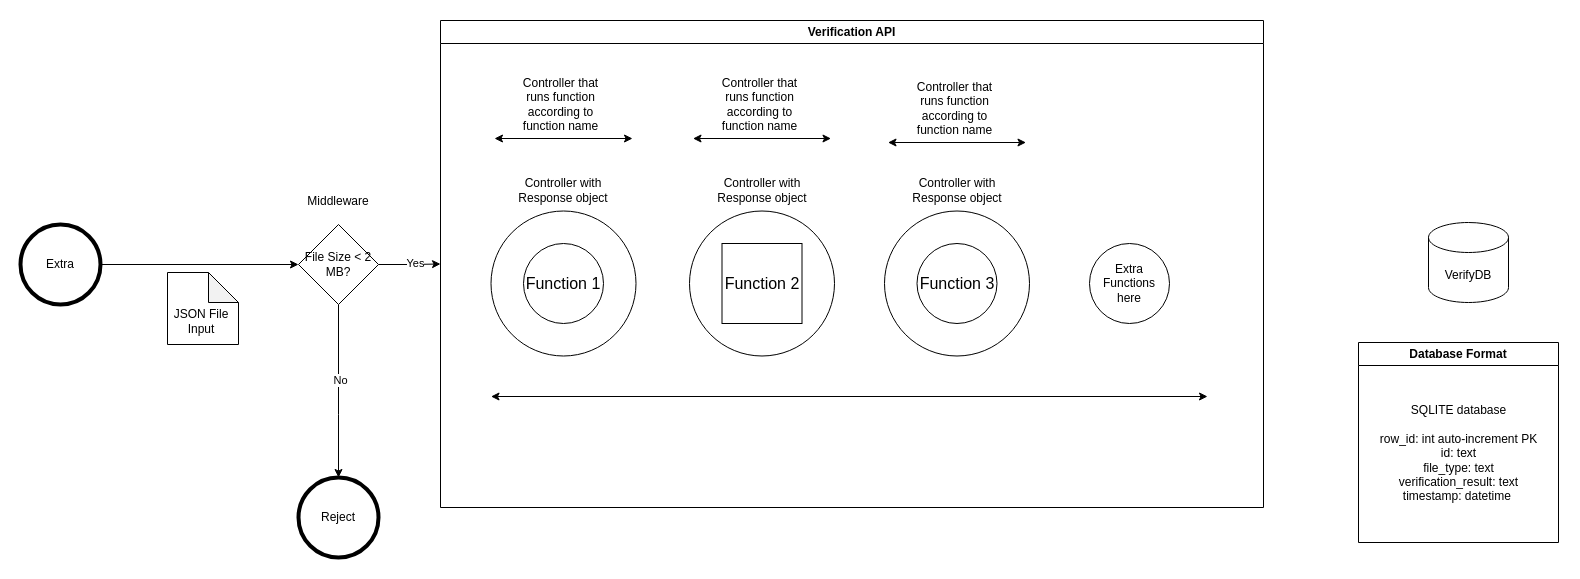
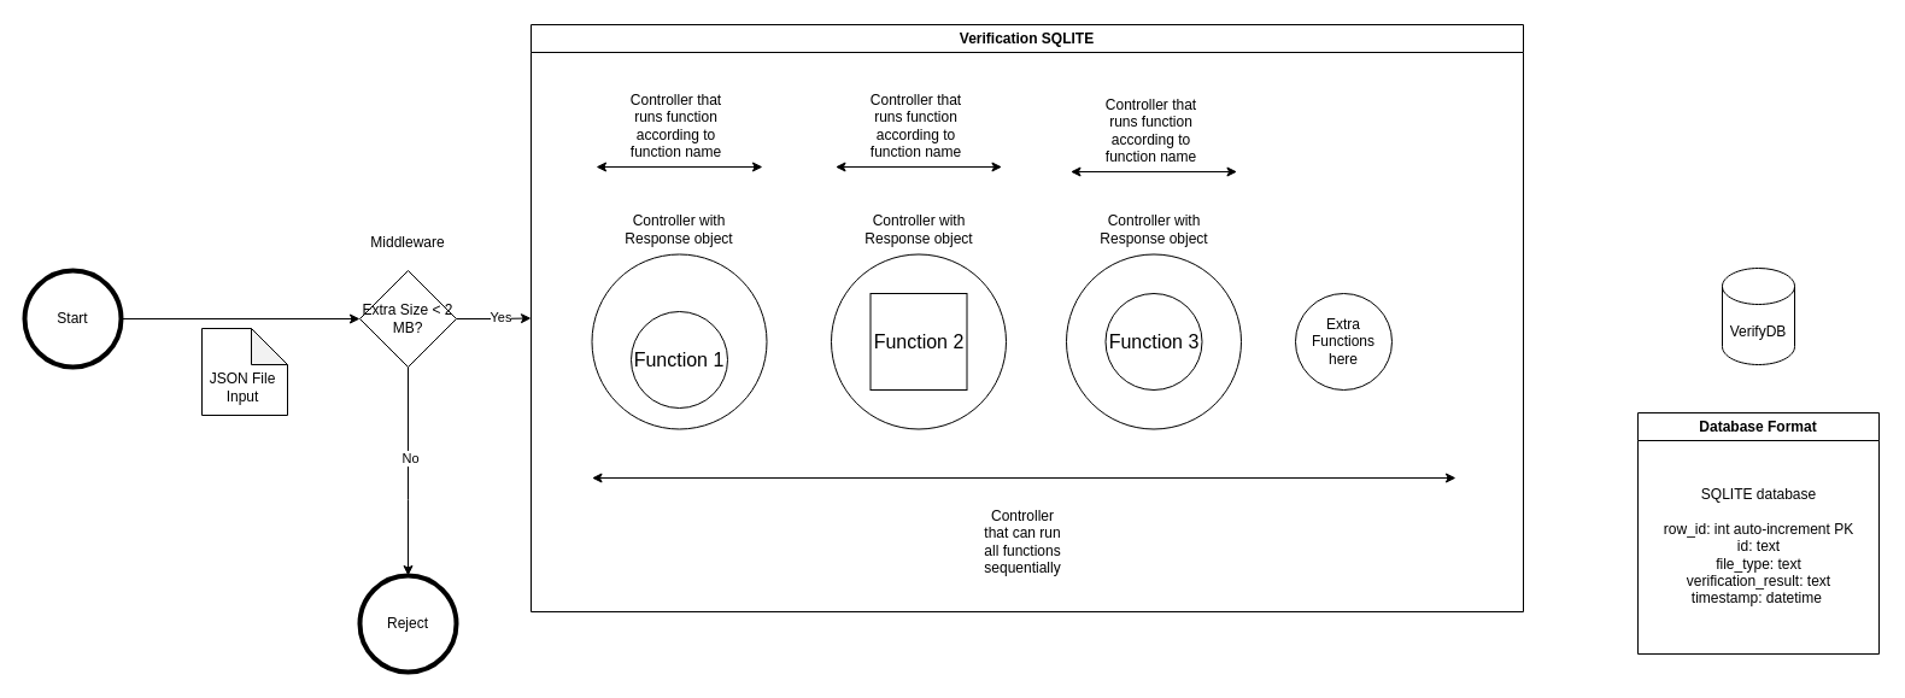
  <mxCell id="0" />
  <mxCell id="1" parent="0" />
  <mxCell id="2" value="" style="shape=note;whiteSpace=wrap;html=1;backgroundOutline=1;darkOpacity=0.05;" vertex="1" parent="1"><mxGeometry x="167" y="272" width="71" height="72" as="geometry" /></mxCell>
  <mxCell id="3" value="" style="ellipse;whiteSpace=wrap;html=1;aspect=fixed;fontSize=16;fillColor=none;" vertex="1" parent="1"><mxGeometry x="490.5" y="210.5" width="145" height="145" as="geometry" /></mxCell>
- <mxCell id="4" value="Function 1" style="ellipse;whiteSpace=wrap;html=1;aspect=fixed;fontSize=16;" vertex="1" parent="1"><mxGeometry x="523" y="243" width="80" height="80" as="geometry" /></mxCell>
+ <mxCell id="4" value="Function 1" style="ellipse;whiteSpace=wrap;html=1;aspect=fixed;fontSize=16;" vertex="1" parent="1"><mxGeometry x="523" y="258" width="80" height="80" as="geometry" /></mxCell>
  <mxCell id="5" value="Controller with Response object" style="text;html=1;strokeColor=none;fillColor=none;align=center;verticalAlign=middle;whiteSpace=wrap;rounded=0;" vertex="1" parent="1"><mxGeometry x="511" y="175" width="104" height="30" as="geometry" /></mxCell>
  <mxCell id="6" value="" style="ellipse;whiteSpace=wrap;html=1;aspect=fixed;fontSize=16;fillColor=none;" vertex="1" parent="1"><mxGeometry x="689" y="210.5" width="145" height="145" as="geometry" /></mxCell>
  <mxCell id="7" value="Function 2" style="whiteSpace=wrap;html=1;aspect=fixed;fontSize=16;rounded=0;" vertex="1" parent="1"><mxGeometry x="721.5" y="243" width="80" height="80" as="geometry" /></mxCell>
  <mxCell id="8" value="Controller with Response object" style="text;html=1;strokeColor=none;fillColor=none;align=center;verticalAlign=middle;whiteSpace=wrap;rounded=0;" vertex="1" parent="1"><mxGeometry x="709.5" y="175" width="104" height="30" as="geometry" /></mxCell>
  <mxCell id="9" value="" style="ellipse;whiteSpace=wrap;html=1;aspect=fixed;fontSize=16;fillColor=none;" vertex="1" parent="1"><mxGeometry x="884" y="210.5" width="145" height="145" as="geometry" /></mxCell>
  <mxCell id="10" value="Function 3" style="ellipse;whiteSpace=wrap;html=1;aspect=fixed;fontSize=16;" vertex="1" parent="1"><mxGeometry x="916.5" y="243" width="80" height="80" as="geometry" /></mxCell>
  <mxCell id="11" value="Controller with Response object" style="text;html=1;strokeColor=none;fillColor=none;align=center;verticalAlign=middle;whiteSpace=wrap;rounded=0;" vertex="1" parent="1"><mxGeometry x="904.5" y="175" width="104" height="30" as="geometry" /></mxCell>
  <mxCell id="12" value="" style="endArrow=classic;startArrow=classic;html=1;rounded=0;" edge="1" parent="1"><mxGeometry width="50" height="50" relative="1" as="geometry"><mxPoint x="490.5" y="396" as="sourcePoint" /><mxPoint x="1207" y="396" as="targetPoint" /></mxGeometry></mxCell>
+ <mxCell id="13" value="Controller that can run all functions sequentially" style="text;html=1;strokeColor=none;fillColor=none;align=center;verticalAlign=middle;whiteSpace=wrap;rounded=0;" vertex="1" parent="1"><mxGeometry x="818" y="434" width="60" height="30" as="geometry" /></mxCell>
  <mxCell id="14" value="" style="endArrow=classic;startArrow=classic;html=1;rounded=0;" edge="1" parent="1"><mxGeometry width="50" height="50" relative="1" as="geometry"><mxPoint x="494" y="138" as="sourcePoint" /><mxPoint x="632" y="138" as="targetPoint" /></mxGeometry></mxCell>
  <mxCell id="15" value="Controller that runs function according to function name" style="text;html=1;strokeColor=none;fillColor=none;align=center;verticalAlign=middle;whiteSpace=wrap;rounded=0;" vertex="1" parent="1"><mxGeometry x="514" y="89" width="93" height="30" as="geometry" /></mxCell>
  <mxCell id="16" value="" style="endArrow=classic;startArrow=classic;html=1;rounded=0;" edge="1" parent="1"><mxGeometry width="50" height="50" relative="1" as="geometry"><mxPoint x="692.5" y="138" as="sourcePoint" /><mxPoint x="830.5" y="138" as="targetPoint" /></mxGeometry></mxCell>
  <mxCell id="17" value="Controller that runs function according to function name" style="text;html=1;strokeColor=none;fillColor=none;align=center;verticalAlign=middle;whiteSpace=wrap;rounded=0;" vertex="1" parent="1"><mxGeometry x="712.5" y="89" width="93" height="30" as="geometry" /></mxCell>
  <mxCell id="18" value="" style="endArrow=classic;startArrow=classic;html=1;rounded=0;" edge="1" parent="1"><mxGeometry width="50" height="50" relative="1" as="geometry"><mxPoint x="887.5" y="142" as="sourcePoint" /><mxPoint x="1025.5" y="142" as="targetPoint" /></mxGeometry></mxCell>
  <mxCell id="19" value="Controller that runs function according to function name" style="text;html=1;strokeColor=none;fillColor=none;align=center;verticalAlign=middle;whiteSpace=wrap;rounded=0;" vertex="1" parent="1"><mxGeometry x="907.5" y="93" width="93" height="30" as="geometry" /></mxCell>
- <mxCell id="20" value="Extra Functions here" style="ellipse;whiteSpace=wrap;html=1;aspect=fixed;" vertex="1" parent="1"><mxGeometry x="1089" y="243" width="80" height="80" as="geometry" /></mxCell>
- <mxCell id="21" value="Verification API" style="swimlane;whiteSpace=wrap;html=1;" vertex="1" parent="1"><mxGeometry x="440" y="20" width="823" height="487" as="geometry" /></mxCell>
+ <mxCell id="20" value="Extra Functions here" style="ellipse;whiteSpace=wrap;html=1;aspect=fixed;" vertex="1" parent="1"><mxGeometry x="1074" y="243" width="80" height="80" as="geometry" /></mxCell>
+ <mxCell id="21" value="Verification SQLITE" style="swimlane;whiteSpace=wrap;html=1;" vertex="1" parent="1"><mxGeometry x="440" y="20" width="823" height="487" as="geometry" /></mxCell>
  <mxCell id="22" value="JSON File Input" style="text;html=1;strokeColor=none;fillColor=none;align=center;verticalAlign=middle;whiteSpace=wrap;rounded=0;" vertex="1" parent="1"><mxGeometry x="171" y="306" width="60" height="30" as="geometry" /></mxCell>
  <mxCell id="23" style="edgeStyle=orthogonalEdgeStyle;rounded=0;orthogonalLoop=1;jettySize=auto;html=1;exitX=1;exitY=0.5;exitDx=0;exitDy=0;entryX=0;entryY=0.5;entryDx=0;entryDy=0;" edge="1" parent="1" source="27" target="21"><mxGeometry relative="1" as="geometry" /></mxCell>
  <mxCell id="24" value="Yes" style="edgeLabel;html=1;align=center;verticalAlign=middle;resizable=0;points=[];" vertex="1" connectable="0" parent="23"><mxGeometry x="0.183" y="1" relative="1" as="geometry"><mxPoint as="offset" /></mxGeometry></mxCell>
  <mxCell id="25" style="edgeStyle=orthogonalEdgeStyle;rounded=0;orthogonalLoop=1;jettySize=auto;html=1;exitX=0.5;exitY=1;exitDx=0;exitDy=0;entryX=0.5;entryY=0;entryDx=0;entryDy=0;" edge="1" parent="1" source="27" target="28"><mxGeometry relative="1" as="geometry"><mxPoint x="91.983" y="146.037" as="targetPoint" /><Array as="points"><mxPoint x="338" y="414" /><mxPoint x="338" y="414" /></Array></mxGeometry></mxCell>
  <mxCell id="26" value="No" style="edgeLabel;html=1;align=center;verticalAlign=middle;resizable=0;points=[];" vertex="1" connectable="0" parent="25"><mxGeometry x="-0.242" relative="1" as="geometry"><mxPoint x="1" y="9" as="offset" /></mxGeometry></mxCell>
- <mxCell id="27" value="File Size &amp;lt; 2 MB?" style="rhombus;whiteSpace=wrap;html=1;" vertex="1" parent="1"><mxGeometry x="298" y="224" width="80" height="80" as="geometry" /></mxCell>
+ <mxCell id="27" value="Extra Size &amp;lt; 2 MB?" style="rhombus;whiteSpace=wrap;html=1;" vertex="1" parent="1"><mxGeometry x="298" y="224" width="80" height="80" as="geometry" /></mxCell>
  <mxCell id="28" value="Reject" style="ellipse;whiteSpace=wrap;html=1;aspect=fixed;strokeWidth=4;" vertex="1" parent="1"><mxGeometry x="298" y="477" width="80" height="80" as="geometry" /></mxCell>
  <mxCell id="29" style="edgeStyle=orthogonalEdgeStyle;rounded=0;orthogonalLoop=1;jettySize=auto;html=1;exitX=1;exitY=0.5;exitDx=0;exitDy=0;entryX=0;entryY=0.5;entryDx=0;entryDy=0;" edge="1" parent="1" source="30" target="27"><mxGeometry relative="1" as="geometry" /></mxCell>
- <mxCell id="30" value="Extra" style="ellipse;whiteSpace=wrap;html=1;aspect=fixed;strokeWidth=4;" vertex="1" parent="1"><mxGeometry x="20" y="224" width="80" height="80" as="geometry" /></mxCell>
- <mxCell id="31" value="VerifyDB" style="shape=cylinder3;whiteSpace=wrap;html=1;boundedLbl=1;backgroundOutline=1;size=15;" vertex="1" parent="1"><mxGeometry x="1428" y="222" width="80" height="80" as="geometry" /></mxCell>
+ <mxCell id="30" value="Start" style="ellipse;whiteSpace=wrap;html=1;aspect=fixed;strokeWidth=4;" vertex="1" parent="1"><mxGeometry x="20" y="224" width="80" height="80" as="geometry" /></mxCell>
+ <mxCell id="31" value="VerifyDB" style="shape=cylinder3;whiteSpace=wrap;html=1;boundedLbl=1;backgroundOutline=1;size=15;" vertex="1" parent="1"><mxGeometry x="1428" y="222" width="60" height="80" as="geometry" /></mxCell>
  <mxCell id="32" value="Database Format" style="swimlane;whiteSpace=wrap;html=1;" vertex="1" parent="1"><mxGeometry x="1358" y="342" width="200" height="200" as="geometry" /></mxCell>
  <mxCell id="33" value="SQLITE database&lt;br&gt;&lt;br&gt;row_id: int auto-increment PK&lt;br&gt;id: text&lt;br&gt;file_type: text&lt;br&gt;verification_result: text&lt;br&gt;timestamp: datetime&amp;nbsp;" style="text;html=1;align=center;verticalAlign=middle;resizable=0;points=[];autosize=1;strokeColor=none;fillColor=none;" vertex="1" parent="32"><mxGeometry x="12.5" y="54" width="175" height="113" as="geometry" /></mxCell>
  <mxCell id="34" value="Middleware" style="text;html=1;strokeColor=none;fillColor=none;align=center;verticalAlign=middle;whiteSpace=wrap;rounded=0;" vertex="1" parent="1"><mxGeometry x="308" y="186" width="60" height="30" as="geometry" /></mxCell>
